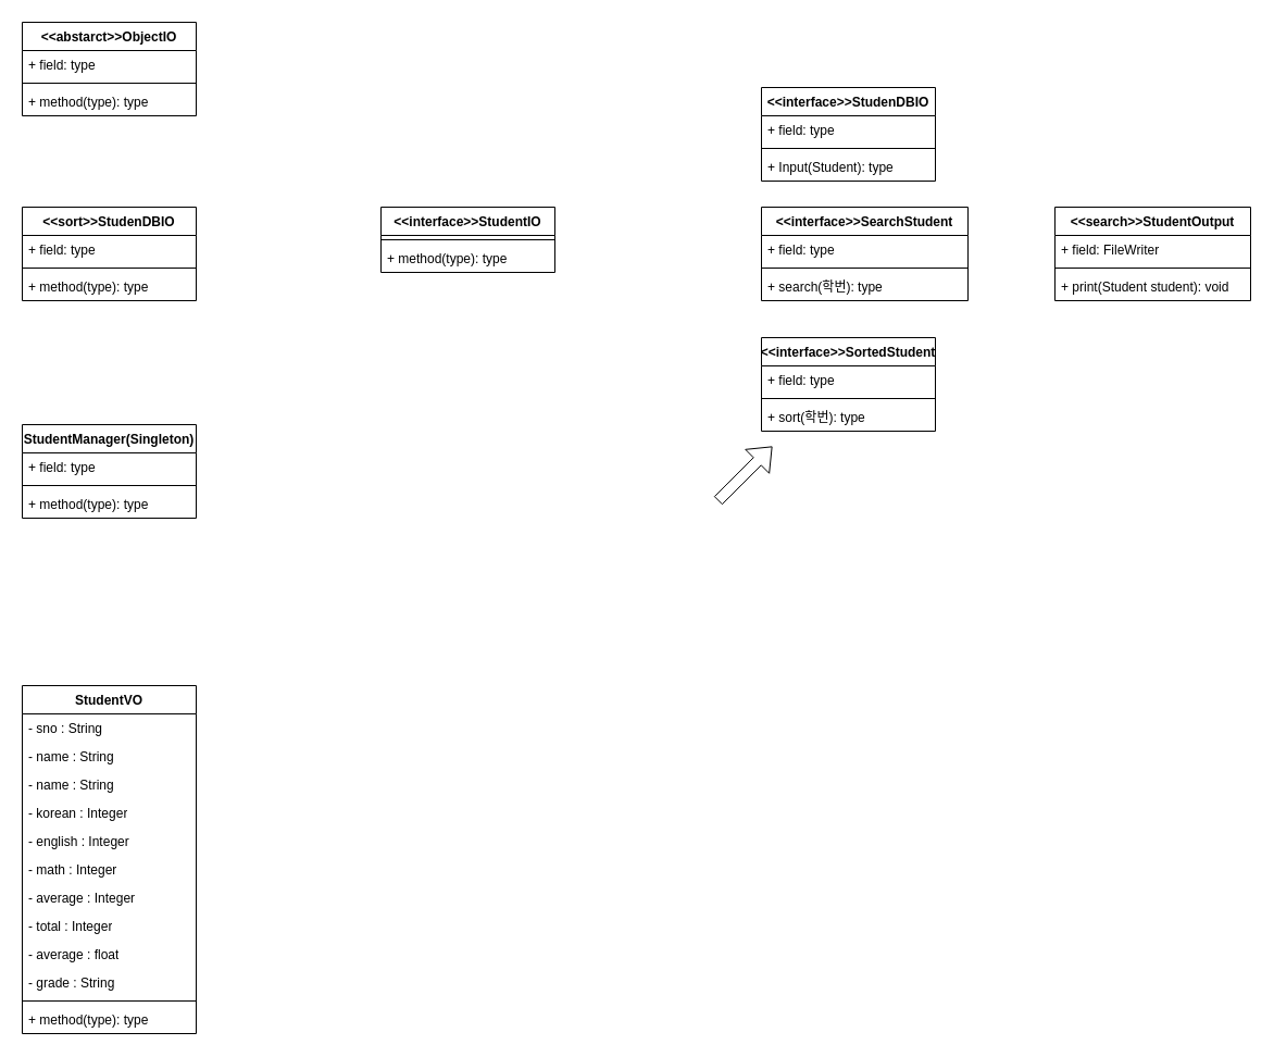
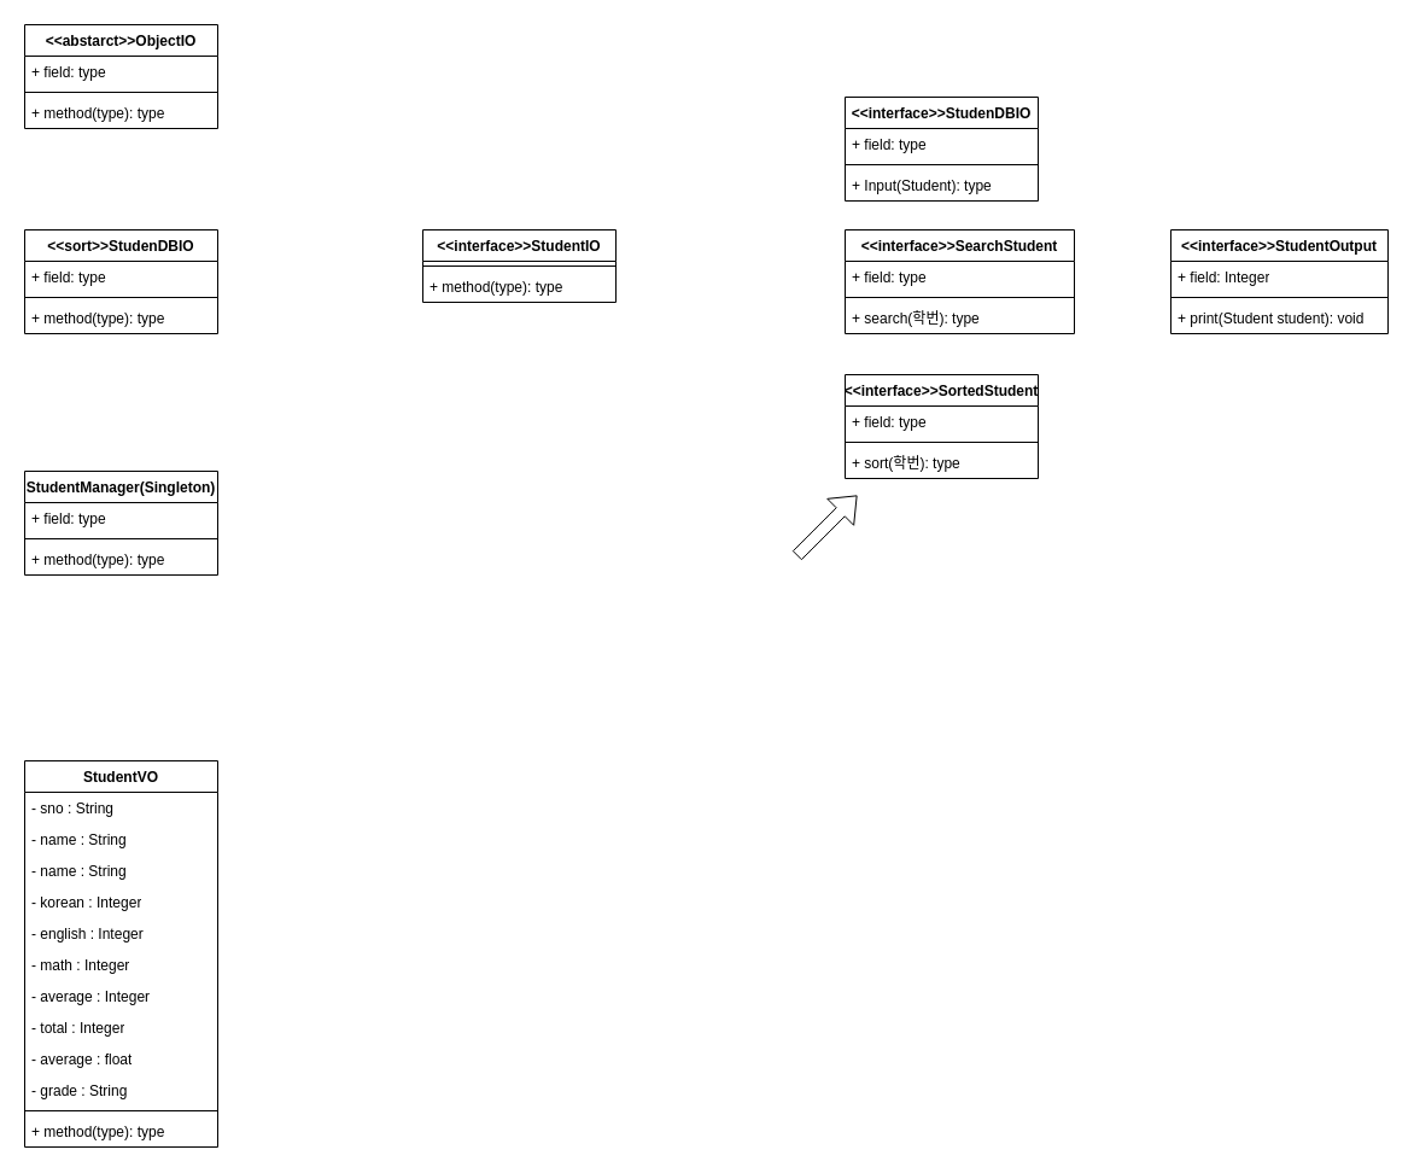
  <mxCell id="0" />
  <mxCell id="1" parent="0" />
  <mxCell id="2" value="StudentVO" style="swimlane;fontStyle=1;align=center;verticalAlign=top;childLayout=stackLayout;horizontal=1;startSize=26;horizontalStack=0;resizeParent=1;resizeParentMax=0;resizeLast=0;collapsible=1;marginBottom=0;whiteSpace=wrap;html=1;" vertex="1" parent="1"><mxGeometry x="20" y="630" width="160" height="320" as="geometry" /></mxCell>
  <mxCell id="3" value="- sno : String" style="text;strokeColor=none;fillColor=none;align=left;verticalAlign=top;spacingLeft=4;spacingRight=4;overflow=hidden;rotatable=0;points=[[0,0.5],[1,0.5]];portConstraint=eastwest;whiteSpace=wrap;html=1;" vertex="1" parent="2"><mxGeometry y="26" width="160" height="26" as="geometry" /></mxCell>
  <mxCell id="4" value="- name : String" style="text;strokeColor=none;fillColor=none;align=left;verticalAlign=top;spacingLeft=4;spacingRight=4;overflow=hidden;rotatable=0;points=[[0,0.5],[1,0.5]];portConstraint=eastwest;whiteSpace=wrap;html=1;" vertex="1" parent="2"><mxGeometry y="52" width="160" height="26" as="geometry" /></mxCell>
  <mxCell id="5" value="- name : String" style="text;strokeColor=none;fillColor=none;align=left;verticalAlign=top;spacingLeft=4;spacingRight=4;overflow=hidden;rotatable=0;points=[[0,0.5],[1,0.5]];portConstraint=eastwest;whiteSpace=wrap;html=1;" vertex="1" parent="2"><mxGeometry y="78" width="160" height="26" as="geometry" /></mxCell>
  <mxCell id="6" value="- korean : Integer" style="text;strokeColor=none;fillColor=none;align=left;verticalAlign=top;spacingLeft=4;spacingRight=4;overflow=hidden;rotatable=0;points=[[0,0.5],[1,0.5]];portConstraint=eastwest;whiteSpace=wrap;html=1;" vertex="1" parent="2"><mxGeometry y="104" width="160" height="26" as="geometry" /></mxCell>
  <mxCell id="7" value="- english : Integer" style="text;strokeColor=none;fillColor=none;align=left;verticalAlign=top;spacingLeft=4;spacingRight=4;overflow=hidden;rotatable=0;points=[[0,0.5],[1,0.5]];portConstraint=eastwest;whiteSpace=wrap;html=1;" vertex="1" parent="2"><mxGeometry y="130" width="160" height="26" as="geometry" /></mxCell>
  <mxCell id="8" value="- math : Integer" style="text;strokeColor=none;fillColor=none;align=left;verticalAlign=top;spacingLeft=4;spacingRight=4;overflow=hidden;rotatable=0;points=[[0,0.5],[1,0.5]];portConstraint=eastwest;whiteSpace=wrap;html=1;" vertex="1" parent="2"><mxGeometry y="156" width="160" height="26" as="geometry" /></mxCell>
  <mxCell id="9" value="- average : Integer" style="text;strokeColor=none;fillColor=none;align=left;verticalAlign=top;spacingLeft=4;spacingRight=4;overflow=hidden;rotatable=0;points=[[0,0.5],[1,0.5]];portConstraint=eastwest;whiteSpace=wrap;html=1;" vertex="1" parent="2"><mxGeometry y="182" width="160" height="26" as="geometry" /></mxCell>
  <mxCell id="10" value="- total : Integer" style="text;strokeColor=none;fillColor=none;align=left;verticalAlign=top;spacingLeft=4;spacingRight=4;overflow=hidden;rotatable=0;points=[[0,0.5],[1,0.5]];portConstraint=eastwest;whiteSpace=wrap;html=1;" vertex="1" parent="2"><mxGeometry y="208" width="160" height="26" as="geometry" /></mxCell>
  <mxCell id="11" value="- average : float" style="text;strokeColor=none;fillColor=none;align=left;verticalAlign=top;spacingLeft=4;spacingRight=4;overflow=hidden;rotatable=0;points=[[0,0.5],[1,0.5]];portConstraint=eastwest;whiteSpace=wrap;html=1;" vertex="1" parent="2"><mxGeometry y="234" width="160" height="26" as="geometry" /></mxCell>
  <mxCell id="12" value="- grade : String" style="text;strokeColor=none;fillColor=none;align=left;verticalAlign=top;spacingLeft=4;spacingRight=4;overflow=hidden;rotatable=0;points=[[0,0.5],[1,0.5]];portConstraint=eastwest;whiteSpace=wrap;html=1;" vertex="1" parent="2"><mxGeometry y="260" width="160" height="26" as="geometry" /></mxCell>
  <mxCell id="13" value="" style="line;strokeWidth=1;fillColor=none;align=left;verticalAlign=middle;spacingTop=-1;spacingLeft=3;spacingRight=3;rotatable=0;labelPosition=right;points=[];portConstraint=eastwest;strokeColor=inherit;" vertex="1" parent="2"><mxGeometry y="286" width="160" height="8" as="geometry" /></mxCell>
  <mxCell id="14" value="+ method(type): type" style="text;strokeColor=none;fillColor=none;align=left;verticalAlign=top;spacingLeft=4;spacingRight=4;overflow=hidden;rotatable=0;points=[[0,0.5],[1,0.5]];portConstraint=eastwest;whiteSpace=wrap;html=1;" vertex="1" parent="2"><mxGeometry y="294" width="160" height="26" as="geometry" /></mxCell>
  <mxCell id="15" value="StudentManager(Singleton)" style="swimlane;fontStyle=1;align=center;verticalAlign=top;childLayout=stackLayout;horizontal=1;startSize=26;horizontalStack=0;resizeParent=1;resizeParentMax=0;resizeLast=0;collapsible=1;marginBottom=0;whiteSpace=wrap;html=1;" vertex="1" parent="1"><mxGeometry x="20" y="390" width="160" height="86" as="geometry" /></mxCell>
  <mxCell id="16" value="+ field: type" style="text;strokeColor=none;fillColor=none;align=left;verticalAlign=top;spacingLeft=4;spacingRight=4;overflow=hidden;rotatable=0;points=[[0,0.5],[1,0.5]];portConstraint=eastwest;whiteSpace=wrap;html=1;" vertex="1" parent="15"><mxGeometry y="26" width="160" height="26" as="geometry" /></mxCell>
  <mxCell id="17" value="" style="line;strokeWidth=1;fillColor=none;align=left;verticalAlign=middle;spacingTop=-1;spacingLeft=3;spacingRight=3;rotatable=0;labelPosition=right;points=[];portConstraint=eastwest;strokeColor=inherit;" vertex="1" parent="15"><mxGeometry y="52" width="160" height="8" as="geometry" /></mxCell>
  <mxCell id="18" value="+ method(type): type" style="text;strokeColor=none;fillColor=none;align=left;verticalAlign=top;spacingLeft=4;spacingRight=4;overflow=hidden;rotatable=0;points=[[0,0.5],[1,0.5]];portConstraint=eastwest;whiteSpace=wrap;html=1;" vertex="1" parent="15"><mxGeometry y="60" width="160" height="26" as="geometry" /></mxCell>
  <mxCell id="19" value="&amp;lt;&amp;lt;sort&amp;gt;&amp;gt;StudenDBIO" style="swimlane;fontStyle=1;align=center;verticalAlign=top;childLayout=stackLayout;horizontal=1;startSize=26;horizontalStack=0;resizeParent=1;resizeParentMax=0;resizeLast=0;collapsible=1;marginBottom=0;whiteSpace=wrap;html=1;" vertex="1" parent="1"><mxGeometry x="20" y="190" width="160" height="86" as="geometry" /></mxCell>
  <mxCell id="20" value="+ field: type" style="text;strokeColor=none;fillColor=none;align=left;verticalAlign=top;spacingLeft=4;spacingRight=4;overflow=hidden;rotatable=0;points=[[0,0.5],[1,0.5]];portConstraint=eastwest;whiteSpace=wrap;html=1;" vertex="1" parent="19"><mxGeometry y="26" width="160" height="26" as="geometry" /></mxCell>
  <mxCell id="21" value="" style="line;strokeWidth=1;fillColor=none;align=left;verticalAlign=middle;spacingTop=-1;spacingLeft=3;spacingRight=3;rotatable=0;labelPosition=right;points=[];portConstraint=eastwest;strokeColor=inherit;" vertex="1" parent="19"><mxGeometry y="52" width="160" height="8" as="geometry" /></mxCell>
  <mxCell id="22" value="+ method(type): type" style="text;strokeColor=none;fillColor=none;align=left;verticalAlign=top;spacingLeft=4;spacingRight=4;overflow=hidden;rotatable=0;points=[[0,0.5],[1,0.5]];portConstraint=eastwest;whiteSpace=wrap;html=1;" vertex="1" parent="19"><mxGeometry y="60" width="160" height="26" as="geometry" /></mxCell>
  <mxCell id="23" value="&amp;lt;&amp;lt;abstarct&amp;gt;&amp;gt;ObjectIO" style="swimlane;fontStyle=1;align=center;verticalAlign=top;childLayout=stackLayout;horizontal=1;startSize=26;horizontalStack=0;resizeParent=1;resizeParentMax=0;resizeLast=0;collapsible=1;marginBottom=0;whiteSpace=wrap;html=1;" vertex="1" parent="1"><mxGeometry x="20" y="20" width="160" height="86" as="geometry" /></mxCell>
  <mxCell id="24" value="+ field: type" style="text;strokeColor=none;fillColor=none;align=left;verticalAlign=top;spacingLeft=4;spacingRight=4;overflow=hidden;rotatable=0;points=[[0,0.5],[1,0.5]];portConstraint=eastwest;whiteSpace=wrap;html=1;" vertex="1" parent="23"><mxGeometry y="26" width="160" height="26" as="geometry" /></mxCell>
  <mxCell id="25" value="" style="line;strokeWidth=1;fillColor=none;align=left;verticalAlign=middle;spacingTop=-1;spacingLeft=3;spacingRight=3;rotatable=0;labelPosition=right;points=[];portConstraint=eastwest;strokeColor=inherit;" vertex="1" parent="23"><mxGeometry y="52" width="160" height="8" as="geometry" /></mxCell>
  <mxCell id="26" value="+ method(type): type" style="text;strokeColor=none;fillColor=none;align=left;verticalAlign=top;spacingLeft=4;spacingRight=4;overflow=hidden;rotatable=0;points=[[0,0.5],[1,0.5]];portConstraint=eastwest;whiteSpace=wrap;html=1;" vertex="1" parent="23"><mxGeometry y="60" width="160" height="26" as="geometry" /></mxCell>
  <mxCell id="27" value="&amp;lt;&amp;lt;interface&amp;gt;&amp;gt;StudentIO" style="swimlane;fontStyle=1;align=center;verticalAlign=top;childLayout=stackLayout;horizontal=1;startSize=26;horizontalStack=0;resizeParent=1;resizeParentMax=0;resizeLast=0;collapsible=1;marginBottom=0;whiteSpace=wrap;html=1;" vertex="1" parent="1"><mxGeometry x="350" y="190" width="160" height="60" as="geometry" /></mxCell>
  <mxCell id="28" value="" style="line;strokeWidth=1;fillColor=none;align=left;verticalAlign=middle;spacingTop=-1;spacingLeft=3;spacingRight=3;rotatable=0;labelPosition=right;points=[];portConstraint=eastwest;strokeColor=inherit;" vertex="1" parent="27"><mxGeometry y="26" width="160" height="8" as="geometry" /></mxCell>
  <mxCell id="29" value="+ method(type): type" style="text;strokeColor=none;fillColor=none;align=left;verticalAlign=top;spacingLeft=4;spacingRight=4;overflow=hidden;rotatable=0;points=[[0,0.5],[1,0.5]];portConstraint=eastwest;whiteSpace=wrap;html=1;" vertex="1" parent="27"><mxGeometry y="34" width="160" height="26" as="geometry" /></mxCell>
  <mxCell id="30" value="&amp;lt;&amp;lt;interface&amp;gt;&amp;gt;StudenDBIO" style="swimlane;fontStyle=1;align=center;verticalAlign=top;childLayout=stackLayout;horizontal=1;startSize=26;horizontalStack=0;resizeParent=1;resizeParentMax=0;resizeLast=0;collapsible=1;marginBottom=0;whiteSpace=wrap;html=1;" vertex="1" parent="1"><mxGeometry x="700" y="80" width="160" height="86" as="geometry" /></mxCell>
  <mxCell id="31" value="+ field: type" style="text;strokeColor=none;fillColor=none;align=left;verticalAlign=top;spacingLeft=4;spacingRight=4;overflow=hidden;rotatable=0;points=[[0,0.5],[1,0.5]];portConstraint=eastwest;whiteSpace=wrap;html=1;" vertex="1" parent="30"><mxGeometry y="26" width="160" height="26" as="geometry" /></mxCell>
  <mxCell id="32" value="" style="line;strokeWidth=1;fillColor=none;align=left;verticalAlign=middle;spacingTop=-1;spacingLeft=3;spacingRight=3;rotatable=0;labelPosition=right;points=[];portConstraint=eastwest;strokeColor=inherit;" vertex="1" parent="30"><mxGeometry y="52" width="160" height="8" as="geometry" /></mxCell>
  <mxCell id="33" value="+ Input(Student): type" style="text;strokeColor=none;fillColor=none;align=left;verticalAlign=top;spacingLeft=4;spacingRight=4;overflow=hidden;rotatable=0;points=[[0,0.5],[1,0.5]];portConstraint=eastwest;whiteSpace=wrap;html=1;" vertex="1" parent="30"><mxGeometry y="60" width="160" height="26" as="geometry" /></mxCell>
  <mxCell id="34" value="&amp;lt;&amp;lt;interface&amp;gt;&amp;gt;SearchStudent" style="swimlane;fontStyle=1;align=center;verticalAlign=top;childLayout=stackLayout;horizontal=1;startSize=26;horizontalStack=0;resizeParent=1;resizeParentMax=0;resizeLast=0;collapsible=1;marginBottom=0;whiteSpace=wrap;html=1;" vertex="1" parent="1"><mxGeometry x="700" y="190" width="190" height="86" as="geometry" /></mxCell>
  <mxCell id="35" value="+ field: type" style="text;strokeColor=none;fillColor=none;align=left;verticalAlign=top;spacingLeft=4;spacingRight=4;overflow=hidden;rotatable=0;points=[[0,0.5],[1,0.5]];portConstraint=eastwest;whiteSpace=wrap;html=1;" vertex="1" parent="34"><mxGeometry y="26" width="190" height="26" as="geometry" /></mxCell>
  <mxCell id="36" value="" style="line;strokeWidth=1;fillColor=none;align=left;verticalAlign=middle;spacingTop=-1;spacingLeft=3;spacingRight=3;rotatable=0;labelPosition=right;points=[];portConstraint=eastwest;strokeColor=inherit;" vertex="1" parent="34"><mxGeometry y="52" width="190" height="8" as="geometry" /></mxCell>
  <mxCell id="37" value="+ search(학번): type" style="text;strokeColor=none;fillColor=none;align=left;verticalAlign=top;spacingLeft=4;spacingRight=4;overflow=hidden;rotatable=0;points=[[0,0.5],[1,0.5]];portConstraint=eastwest;whiteSpace=wrap;html=1;" vertex="1" parent="34"><mxGeometry y="60" width="190" height="26" as="geometry" /></mxCell>
  <mxCell id="38" value="&amp;lt;&amp;lt;interface&amp;gt;&amp;gt;SortedStudent" style="swimlane;fontStyle=1;align=center;verticalAlign=top;childLayout=stackLayout;horizontal=1;startSize=26;horizontalStack=0;resizeParent=1;resizeParentMax=0;resizeLast=0;collapsible=1;marginBottom=0;whiteSpace=wrap;html=1;" vertex="1" parent="1"><mxGeometry x="700" y="310" width="160" height="86" as="geometry" /></mxCell>
  <mxCell id="39" value="+ field: type" style="text;strokeColor=none;fillColor=none;align=left;verticalAlign=top;spacingLeft=4;spacingRight=4;overflow=hidden;rotatable=0;points=[[0,0.5],[1,0.5]];portConstraint=eastwest;whiteSpace=wrap;html=1;" vertex="1" parent="38"><mxGeometry y="26" width="160" height="26" as="geometry" /></mxCell>
  <mxCell id="40" value="" style="line;strokeWidth=1;fillColor=none;align=left;verticalAlign=middle;spacingTop=-1;spacingLeft=3;spacingRight=3;rotatable=0;labelPosition=right;points=[];portConstraint=eastwest;strokeColor=inherit;" vertex="1" parent="38"><mxGeometry y="52" width="160" height="8" as="geometry" /></mxCell>
  <mxCell id="41" value="+ sort(학번): type" style="text;strokeColor=none;fillColor=none;align=left;verticalAlign=top;spacingLeft=4;spacingRight=4;overflow=hidden;rotatable=0;points=[[0,0.5],[1,0.5]];portConstraint=eastwest;whiteSpace=wrap;html=1;" vertex="1" parent="38"><mxGeometry y="60" width="160" height="26" as="geometry" /></mxCell>
- <mxCell id="42" value="&amp;lt;&amp;lt;search&amp;gt;&amp;gt;StudentOutput" style="swimlane;fontStyle=1;align=center;verticalAlign=top;childLayout=stackLayout;horizontal=1;startSize=26;horizontalStack=0;resizeParent=1;resizeParentMax=0;resizeLast=0;collapsible=1;marginBottom=0;whiteSpace=wrap;html=1;" vertex="1" parent="1"><mxGeometry x="970" y="190" width="180" height="86" as="geometry" /></mxCell>
- <mxCell id="43" value="+ field: FileWriter" style="text;strokeColor=none;fillColor=none;align=left;verticalAlign=top;spacingLeft=4;spacingRight=4;overflow=hidden;rotatable=0;points=[[0,0.5],[1,0.5]];portConstraint=eastwest;whiteSpace=wrap;html=1;" vertex="1" parent="42"><mxGeometry y="26" width="180" height="26" as="geometry" /></mxCell>
+ <mxCell id="42" value="&amp;lt;&amp;lt;interface&amp;gt;&amp;gt;StudentOutput" style="swimlane;fontStyle=1;align=center;verticalAlign=top;childLayout=stackLayout;horizontal=1;startSize=26;horizontalStack=0;resizeParent=1;resizeParentMax=0;resizeLast=0;collapsible=1;marginBottom=0;whiteSpace=wrap;html=1;" vertex="1" parent="1"><mxGeometry x="970" y="190" width="180" height="86" as="geometry" /></mxCell>
+ <mxCell id="43" value="+ field: Integer" style="text;strokeColor=none;fillColor=none;align=left;verticalAlign=top;spacingLeft=4;spacingRight=4;overflow=hidden;rotatable=0;points=[[0,0.5],[1,0.5]];portConstraint=eastwest;whiteSpace=wrap;html=1;" vertex="1" parent="42"><mxGeometry y="26" width="180" height="26" as="geometry" /></mxCell>
  <mxCell id="44" value="" style="line;strokeWidth=1;fillColor=none;align=left;verticalAlign=middle;spacingTop=-1;spacingLeft=3;spacingRight=3;rotatable=0;labelPosition=right;points=[];portConstraint=eastwest;strokeColor=inherit;" vertex="1" parent="42"><mxGeometry y="52" width="180" height="8" as="geometry" /></mxCell>
  <mxCell id="45" value="+ print(Student student): void&amp;nbsp;" style="text;strokeColor=none;fillColor=none;align=left;verticalAlign=top;spacingLeft=4;spacingRight=4;overflow=hidden;rotatable=0;points=[[0,0.5],[1,0.5]];portConstraint=eastwest;whiteSpace=wrap;html=1;" vertex="1" parent="42"><mxGeometry y="60" width="180" height="26" as="geometry" /></mxCell>
  <mxCell id="46" value="" style="shape=flexArrow;endArrow=classic;html=1;rounded=0;" edge="1" parent="1"><mxGeometry width="50" height="50" relative="1" as="geometry"><mxPoint x="660" y="460" as="sourcePoint" /><mxPoint x="710" y="410" as="targetPoint" /></mxGeometry></mxCell>
